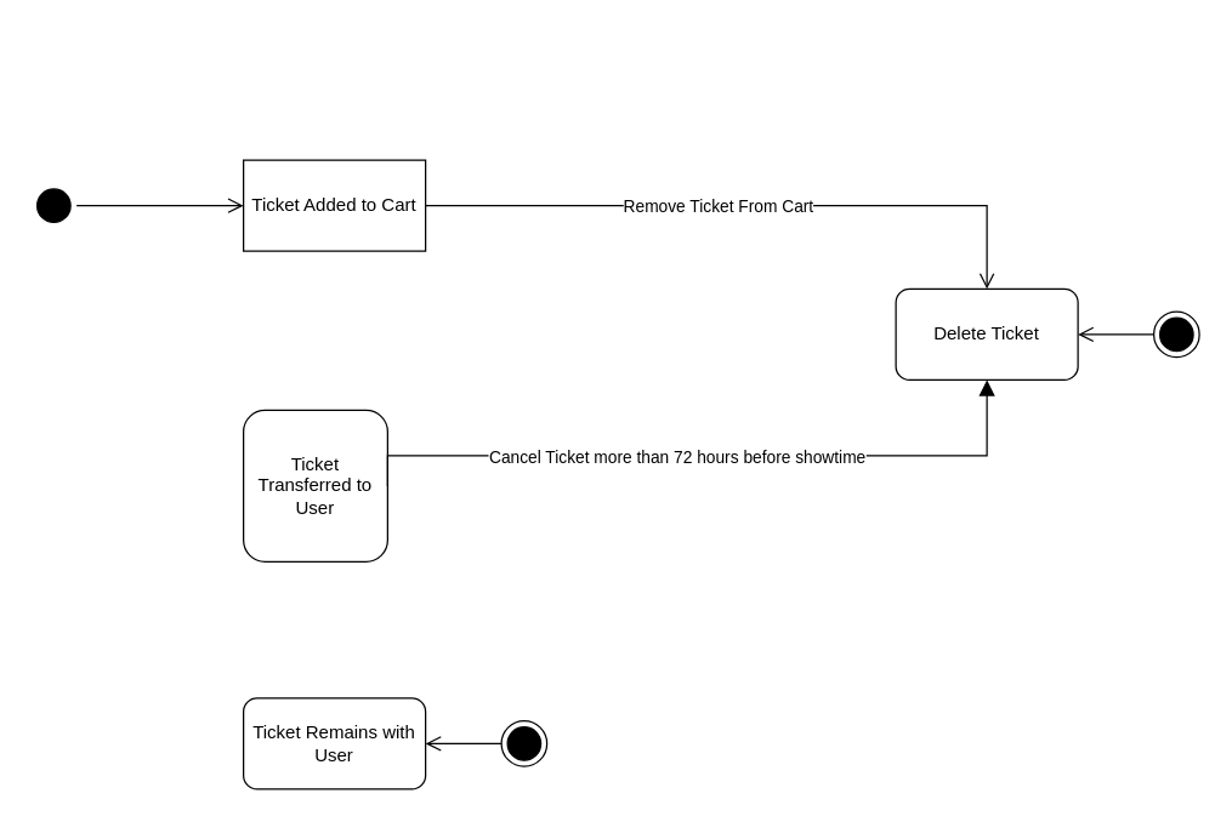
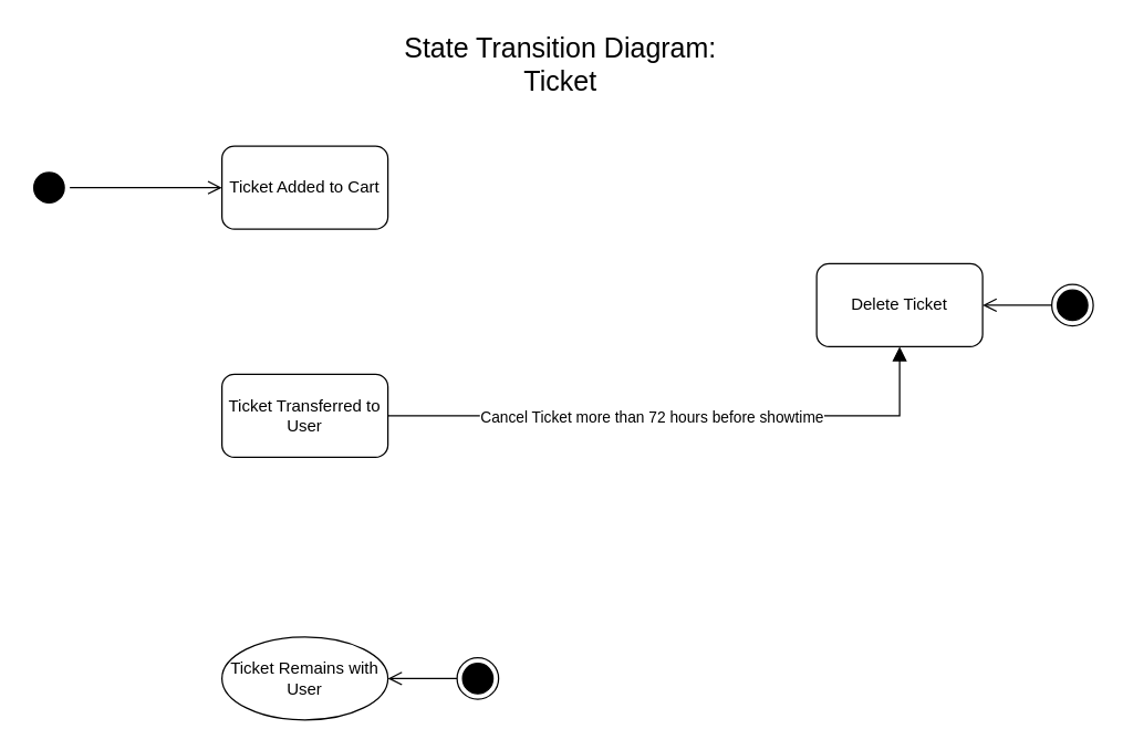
  <mxCell id="0" />
  <mxCell id="1" parent="0" />
- <mxCell id="2" value="Ticket Added to Cart" style="whiteSpace=wrap;html=1;rounded=0;" vertex="1" parent="1"><mxGeometry x="160" y="105" width="120" height="60" as="geometry" /></mxCell>
+ <mxCell id="2" value="Ticket Added to Cart" style="rounded=1;whiteSpace=wrap;html=1;" vertex="1" parent="1"><mxGeometry x="160" y="105" width="120" height="60" as="geometry" /></mxCell>
  <mxCell id="3" value="" style="ellipse;html=1;shape=startState;fillColor=#000000;strokeColor=#000000;" vertex="1" parent="1"><mxGeometry y="120" width="30" height="30" as="geometry" x="20" /></mxCell>
  <mxCell id="4" value="" style="edgeStyle=orthogonalEdgeStyle;html=1;verticalAlign=bottom;endArrow=open;endSize=8;strokeColor=#000000;rounded=0;entryX=0;entryY=0.5;entryDx=0;entryDy=0;" edge="1" source="3" parent="1" target="2"><mxGeometry relative="1" as="geometry"><mxPoint x="85" y="195" as="targetPoint" /><Array as="points"><mxPoint x="140" y="135" /><mxPoint x="140" y="135" /></Array></mxGeometry></mxCell>
- <mxCell id="5" value="Ticket Transferred to User" style="rounded=1;whiteSpace=wrap;html=1;" vertex="1" parent="1"><mxGeometry x="160" y="270" width="95" height="100" as="geometry" /></mxCell>
+ <mxCell id="5" value="Ticket Transferred to User" style="rounded=1;whiteSpace=wrap;html=1;" vertex="1" parent="1"><mxGeometry x="160" y="270" width="120" height="60" as="geometry" /></mxCell>
  <mxCell id="6" value="Delete Ticket" style="rounded=1;whiteSpace=wrap;html=1;" vertex="1" parent="1"><mxGeometry x="590" y="190" width="120" height="60" as="geometry" /></mxCell>
  <mxCell id="7" value="" style="edgeStyle=orthogonalEdgeStyle;rounded=0;orthogonalLoop=1;jettySize=auto;html=1;endArrow=open;endFill=0;endSize=8;" edge="1" parent="1" source="8" target="6"><mxGeometry relative="1" as="geometry" /></mxCell>
  <mxCell id="8" value="" style="ellipse;html=1;shape=endState;fillColor=#000000;strokeColor=#000000;" vertex="1" parent="1"><mxGeometry x="760" y="205" width="30" height="30" as="geometry" /></mxCell>
- <mxCell id="9" value="" style="edgeStyle=orthogonalEdgeStyle;html=1;verticalAlign=bottom;endArrow=open;endSize=8;strokeColor=#000000;rounded=0;entryX=0.5;entryY=0;entryDx=0;entryDy=0;exitX=1;exitY=0.5;exitDx=0;exitDy=0;" edge="1" parent="1" source="2" target="6"><mxGeometry relative="1" as="geometry"><mxPoint x="535" y="225" as="targetPoint" /><mxPoint x="460" y="270" as="sourcePoint" /><Array as="points"><mxPoint x="650" y="135" /><mxPoint x="650" y="190" /></Array></mxGeometry></mxCell>
- <mxCell id="10" value="Remove Ticket From Cart" style="edgeLabel;html=1;align=center;verticalAlign=middle;resizable=0;points=[];" vertex="1" connectable="0" parent="9"><mxGeometry x="-0.097" relative="1" as="geometry"><mxPoint as="offset" /></mxGeometry></mxCell>
  <mxCell id="11" value="" style="edgeStyle=orthogonalEdgeStyle;html=1;verticalAlign=bottom;endArrow=block;endSize=8;strokeColor=#000000;rounded=0;entryX=0.5;entryY=1;entryDx=0;entryDy=0;exitX=1;exitY=0.5;exitDx=0;exitDy=0;" edge="1" parent="1" source="5" target="6"><mxGeometry relative="1" as="geometry"><mxPoint x="820" y="200" as="targetPoint" /><mxPoint x="290" y="145" as="sourcePoint" /><Array as="points"><mxPoint x="650" y="300" /><mxPoint x="650" y="250" /></Array></mxGeometry></mxCell>
  <mxCell id="12" value="Cancel Ticket more than 72 hours before showtime" style="edgeLabel;html=1;align=center;verticalAlign=middle;resizable=0;points=[];" vertex="1" connectable="0" parent="11"><mxGeometry x="-0.097" relative="1" as="geometry"><mxPoint as="offset" /></mxGeometry></mxCell>
- <mxCell id="13" value="Ticket Remains with User" style="rounded=1;whiteSpace=wrap;html=1;" vertex="1" parent="1"><mxGeometry x="160" y="460" width="120" height="60" as="geometry" /></mxCell>
+ <mxCell id="13" value="Ticket Remains with User" style="ellipse;whiteSpace=wrap;html=1;" vertex="1" parent="1"><mxGeometry x="160" y="460" width="120" height="60" as="geometry" /></mxCell>
  <mxCell id="14" value="" style="edgeStyle=orthogonalEdgeStyle;rounded=0;orthogonalLoop=1;jettySize=auto;html=1;endArrow=open;endFill=0;endSize=8;entryX=1;entryY=0.5;entryDx=0;entryDy=0;" edge="1" parent="1" source="15" target="13"><mxGeometry relative="1" as="geometry"><mxPoint x="280" y="490" as="targetPoint" /></mxGeometry></mxCell>
  <mxCell id="15" value="" style="ellipse;html=1;shape=endState;fillColor=#000000;strokeColor=#000000;" vertex="1" parent="1"><mxGeometry x="330" y="475" width="30" height="30" as="geometry" /></mxCell>
+ <mxCell id="16" value="&lt;font style=&quot;font-size: 20px;&quot;&gt;State Transition Diagram: Ticket&lt;/font&gt;" style="text;html=1;align=center;verticalAlign=middle;whiteSpace=wrap;rounded=0;" vertex="1" parent="1"><mxGeometry x="280" width="250" height="50" as="geometry" y="20" /></mxCell>
